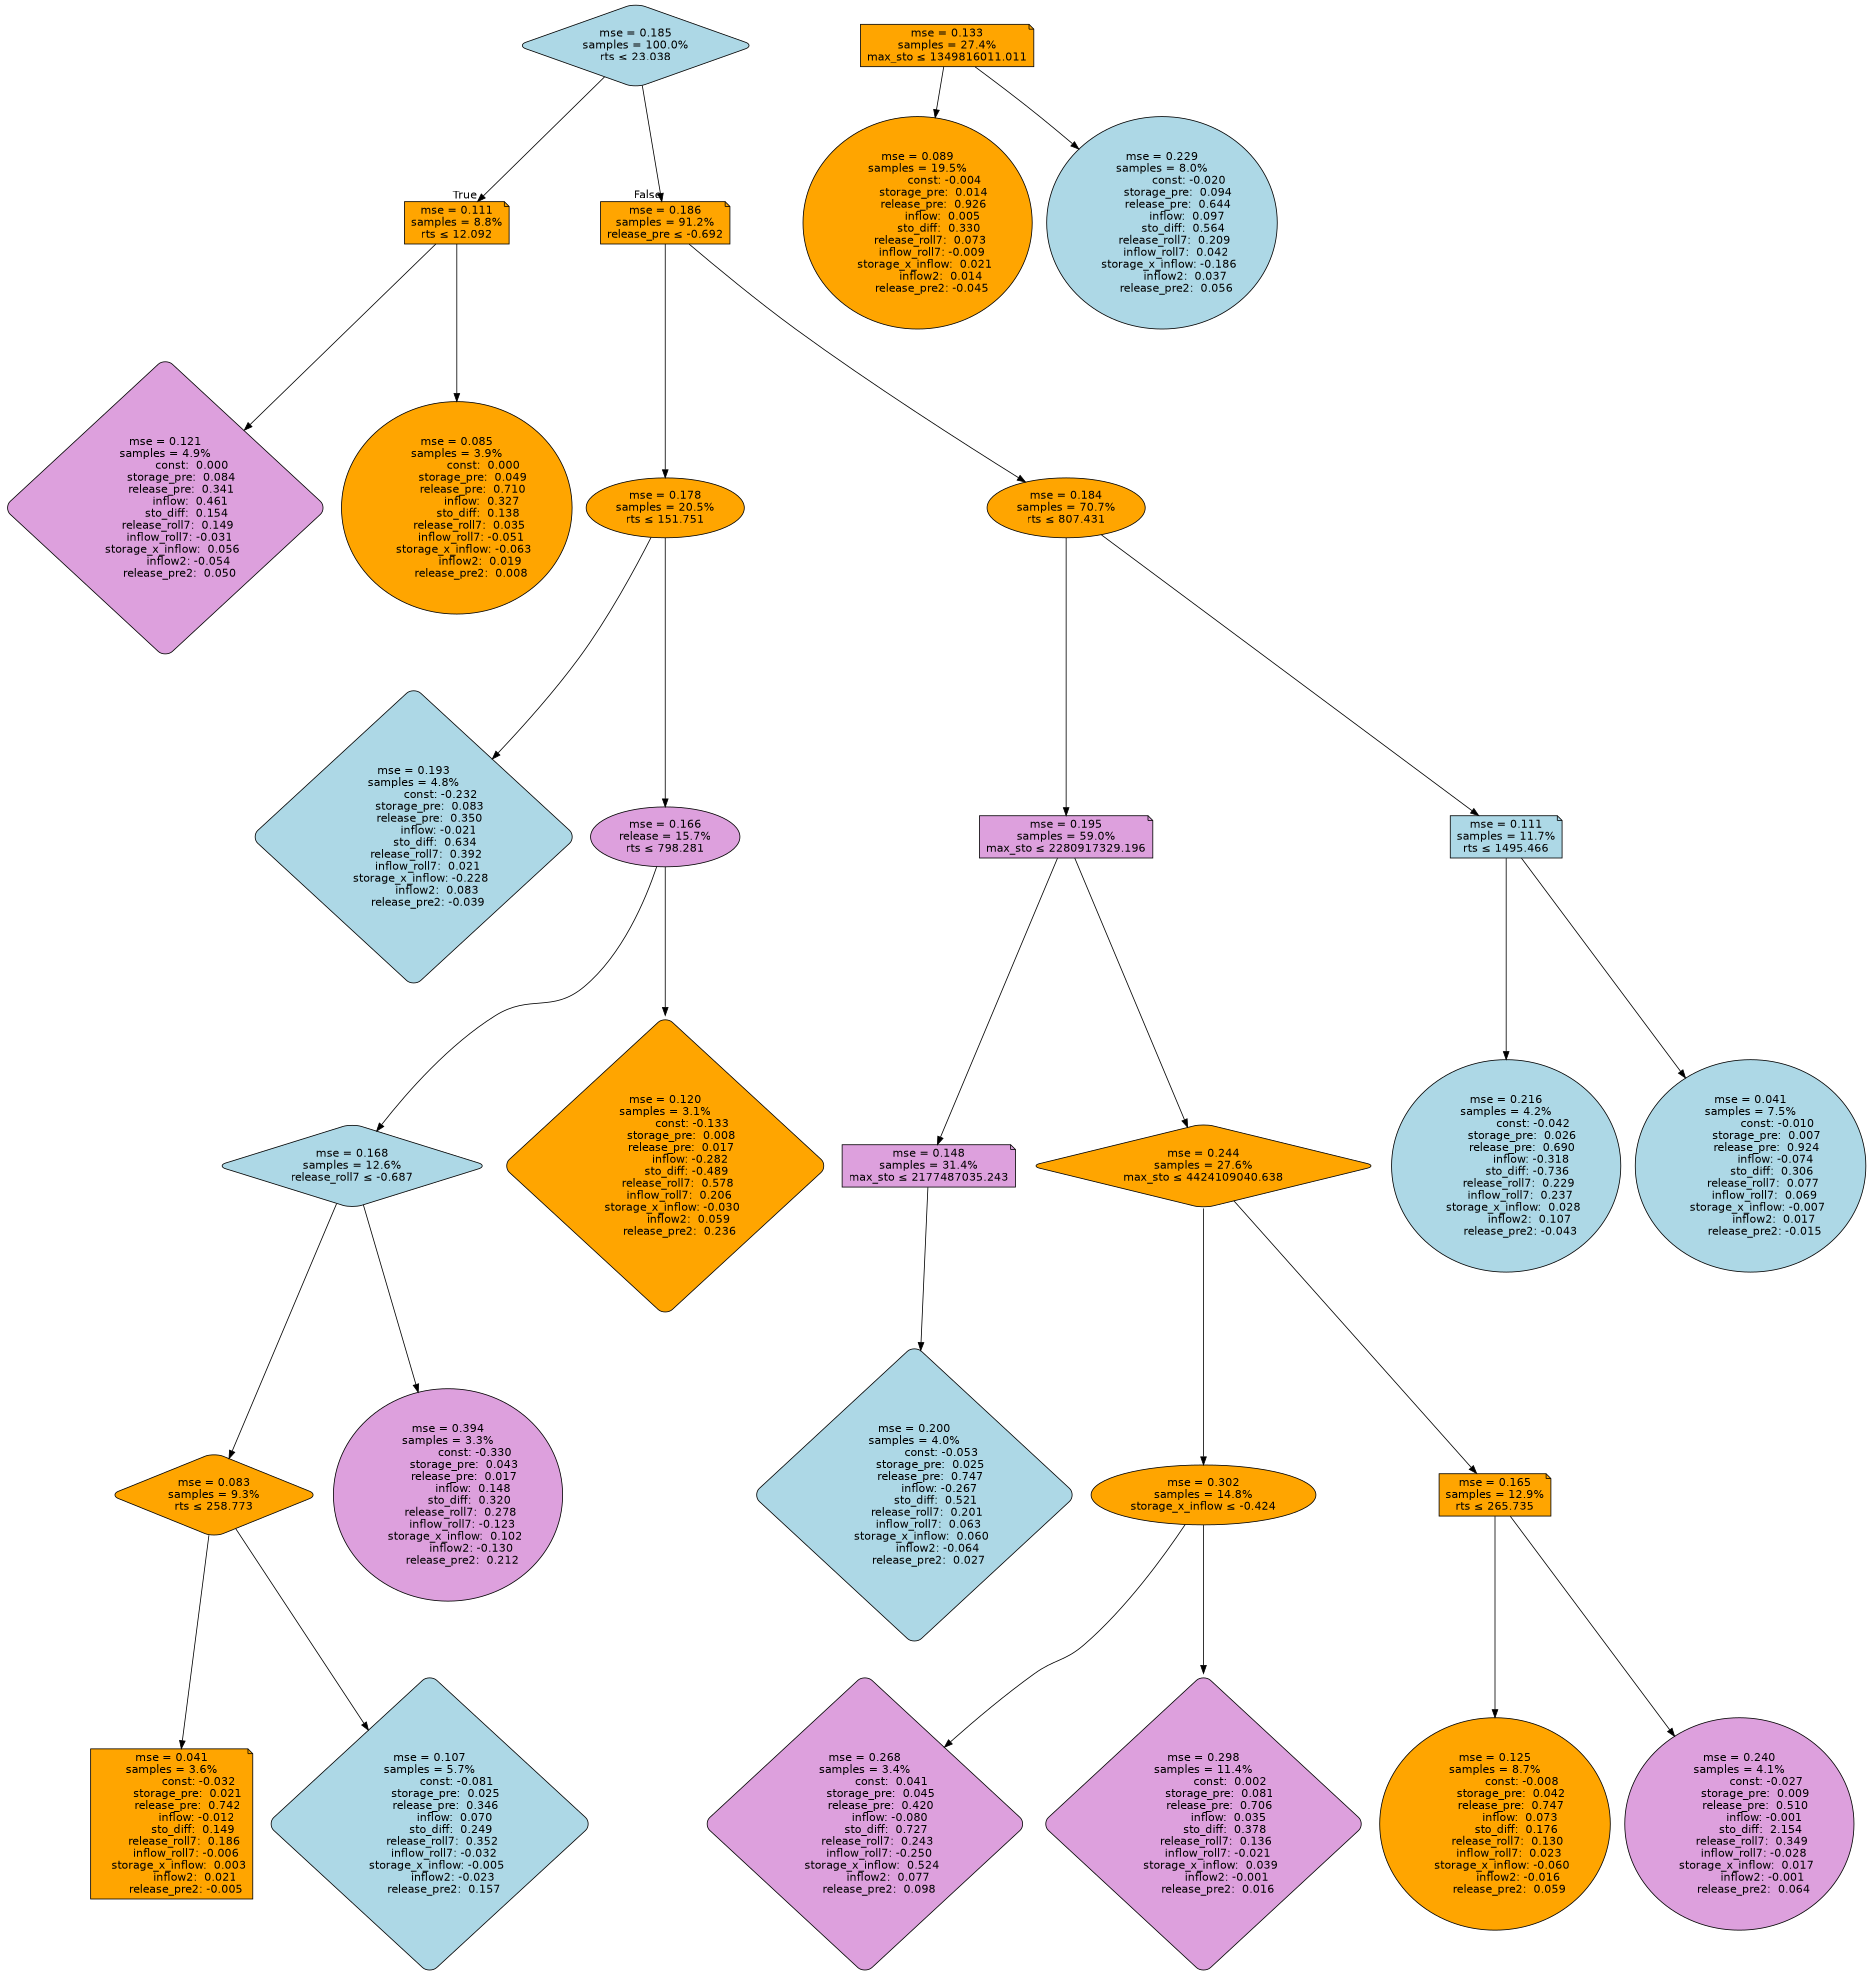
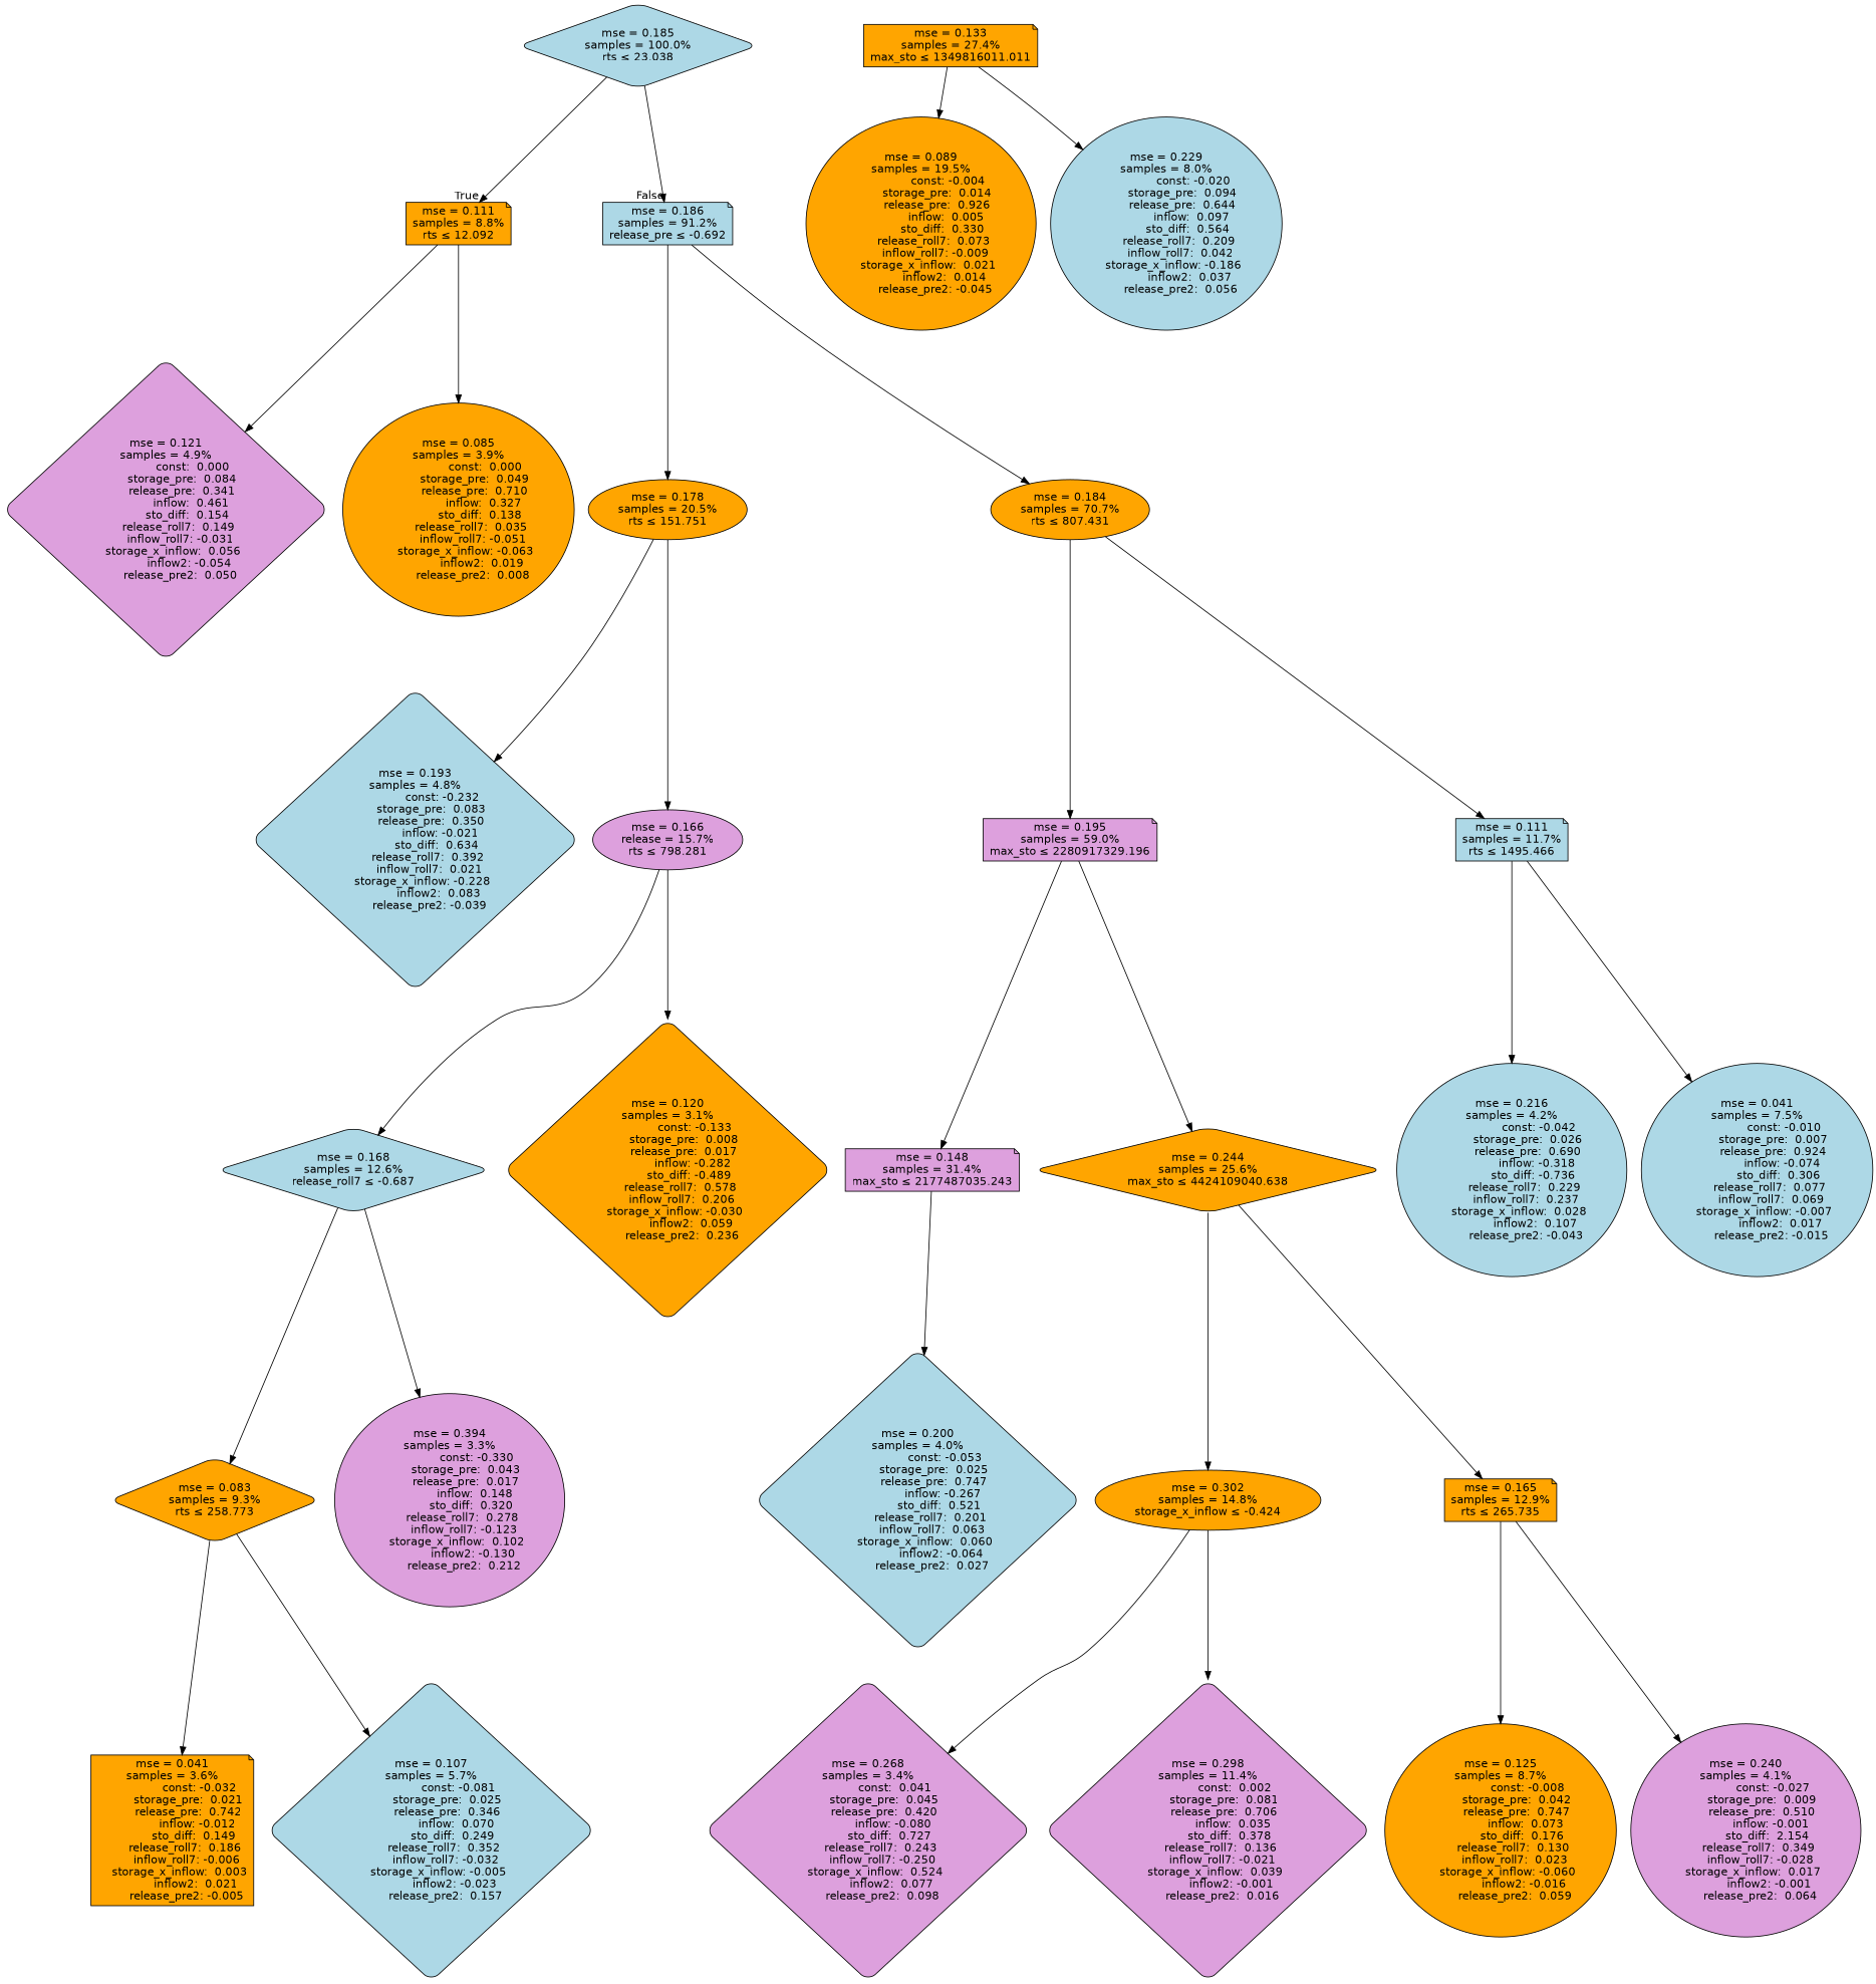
  digraph {
    node [color=black fillcolor=orange fontname=helvetica shape=ellipse style="filled, rounded"]
    edge [fontname=helvetica]
    n1 [fillcolor=lightblue label="mse = 0.185\nsamples = 100.0%\nrts &le; 23.038" shape=diamond]
    n2 [label="mse = 0.111\nsamples = 8.8%\nrts &le; 12.092" shape=note]
-   n3 [label="mse = 0.186\nsamples = 91.2%\nrelease_pre &le; -0.692" shape=note]
+   n3 [fillcolor=lightblue label="mse = 0.186\nsamples = 91.2%\nrelease_pre &le; -0.692" shape=note]
    n4 [fillcolor=plum label="mse = 0.121\nsamples = 4.9%\n               const:  0.000\n         storage_pre:  0.084\n         release_pre:  0.341\n              inflow:  0.461\n            sto_diff:  0.154\n       release_roll7:  0.149\n        inflow_roll7: -0.031\n    storage_x_inflow:  0.056\n             inflow2: -0.054\n        release_pre2:  0.050" shape=diamond]
    n5 [label="mse = 0.085\nsamples = 3.9%\n               const:  0.000\n         storage_pre:  0.049\n         release_pre:  0.710\n              inflow:  0.327\n            sto_diff:  0.138\n       release_roll7:  0.035\n        inflow_roll7: -0.051\n    storage_x_inflow: -0.063\n             inflow2:  0.019\n        release_pre2:  0.008"]
    n6 [label="mse = 0.178\nsamples = 20.5%\nrts &le; 151.751"]
    n7 [label="mse = 0.184\nsamples = 70.7%\nrts &le; 807.431"]
    n8 [fillcolor=lightblue label="mse = 0.193\nsamples = 4.8%\n               const: -0.232\n         storage_pre:  0.083\n         release_pre:  0.350\n              inflow: -0.021\n            sto_diff:  0.634\n       release_roll7:  0.392\n        inflow_roll7:  0.021\n    storage_x_inflow: -0.228\n             inflow2:  0.083\n        release_pre2: -0.039" shape=diamond]
    n9 [fillcolor=plum label="mse = 0.166\nrelease = 15.7%\nrts &le; 798.281"]
    n10 [fillcolor=plum label="mse = 0.195\nsamples = 59.0%\nmax_sto &le; 2280917329.196" shape=note]
    n11 [fillcolor=lightblue label="mse = 0.111\nsamples = 11.7%\nrts &le; 1495.466" shape=note]
    n12 [fillcolor=lightblue label="mse = 0.168\nsamples = 12.6%\nrelease_roll7 &le; -0.687" shape=diamond]
    n13 [label="mse = 0.120\nsamples = 3.1%\n               const: -0.133\n         storage_pre:  0.008\n         release_pre:  0.017\n              inflow: -0.282\n            sto_diff: -0.489\n       release_roll7:  0.578\n        inflow_roll7:  0.206\n    storage_x_inflow: -0.030\n             inflow2:  0.059\n        release_pre2:  0.236" shape=diamond]
    n14 [label="mse = 0.083\nsamples = 9.3%\nrts &le; 258.773" shape=diamond]
    n15 [fillcolor=plum label="mse = 0.394\nsamples = 3.3%\n               const: -0.330\n         storage_pre:  0.043\n         release_pre:  0.017\n              inflow:  0.148\n            sto_diff:  0.320\n       release_roll7:  0.278\n        inflow_roll7: -0.123\n    storage_x_inflow:  0.102\n             inflow2: -0.130\n        release_pre2:  0.212"]
    n16 [label="mse = 0.041\nsamples = 3.6%\n               const: -0.032\n         storage_pre:  0.021\n         release_pre:  0.742\n              inflow: -0.012\n            sto_diff:  0.149\n       release_roll7:  0.186\n        inflow_roll7: -0.006\n    storage_x_inflow:  0.003\n             inflow2:  0.021\n        release_pre2: -0.005" shape=note]
    n17 [fillcolor=lightblue label="mse = 0.107\nsamples = 5.7%\n               const: -0.081\n         storage_pre:  0.025\n         release_pre:  0.346\n              inflow:  0.070\n            sto_diff:  0.249\n       release_roll7:  0.352\n        inflow_roll7: -0.032\n    storage_x_inflow: -0.005\n             inflow2: -0.023\n        release_pre2:  0.157" shape=diamond]
    n18 [fillcolor=plum label="mse = 0.148\nsamples = 31.4%\nmax_sto &le; 2177487035.243" shape=note]
-   n19 [label="mse = 0.244\nsamples = 27.6%\nmax_sto &le; 4424109040.638" shape=diamond]
+   n19 [label="mse = 0.244\nsamples = 25.6%\nmax_sto &le; 4424109040.638" shape=diamond]
    n20 [fillcolor=lightblue label="mse = 0.216\nsamples = 4.2%\n               const: -0.042\n         storage_pre:  0.026\n         release_pre:  0.690\n              inflow: -0.318\n            sto_diff: -0.736\n       release_roll7:  0.229\n        inflow_roll7:  0.237\n    storage_x_inflow:  0.028\n             inflow2:  0.107\n        release_pre2: -0.043"]
    n21 [fillcolor=lightblue label="mse = 0.041\nsamples = 7.5%\n               const: -0.010\n         storage_pre:  0.007\n         release_pre:  0.924\n              inflow: -0.074\n            sto_diff:  0.306\n       release_roll7:  0.077\n        inflow_roll7:  0.069\n    storage_x_inflow: -0.007\n             inflow2:  0.017\n        release_pre2: -0.015"]
    n22 [fillcolor=lightblue label="mse = 0.200\nsamples = 4.0%\n               const: -0.053\n         storage_pre:  0.025\n         release_pre:  0.747\n              inflow: -0.267\n            sto_diff:  0.521\n       release_roll7:  0.201\n        inflow_roll7:  0.063\n    storage_x_inflow:  0.060\n             inflow2: -0.064\n        release_pre2:  0.027" shape=diamond]
    n23 [label="mse = 0.302\nsamples = 14.8%\nstorage_x_inflow &le; -0.424"]
    n24 [label="mse = 0.165\nsamples = 12.9%\nrts &le; 265.735" shape=note]
    n25 [label="mse = 0.133\nsamples = 27.4%\nmax_sto &le; 1349816011.011" shape=note]
    n26 [label="mse = 0.089\nsamples = 19.5%\n               const: -0.004\n         storage_pre:  0.014\n         release_pre:  0.926\n              inflow:  0.005\n            sto_diff:  0.330\n       release_roll7:  0.073\n        inflow_roll7: -0.009\n    storage_x_inflow:  0.021\n             inflow2:  0.014\n        release_pre2: -0.045"]
    n27 [fillcolor=lightblue label="mse = 0.229\nsamples = 8.0%\n               const: -0.020\n         storage_pre:  0.094\n         release_pre:  0.644\n              inflow:  0.097\n            sto_diff:  0.564\n       release_roll7:  0.209\n        inflow_roll7:  0.042\n    storage_x_inflow: -0.186\n             inflow2:  0.037\n        release_pre2:  0.056"]
    n28 [fillcolor=plum label="mse = 0.268\nsamples = 3.4%\n               const:  0.041\n         storage_pre:  0.045\n         release_pre:  0.420\n              inflow: -0.080\n            sto_diff:  0.727\n       release_roll7:  0.243\n        inflow_roll7: -0.250\n    storage_x_inflow:  0.524\n             inflow2:  0.077\n        release_pre2:  0.098" shape=diamond]
    n29 [fillcolor=plum label="mse = 0.298\nsamples = 11.4%\n               const:  0.002\n         storage_pre:  0.081\n         release_pre:  0.706\n              inflow:  0.035\n            sto_diff:  0.378\n       release_roll7:  0.136\n        inflow_roll7: -0.021\n    storage_x_inflow:  0.039\n             inflow2: -0.001\n        release_pre2:  0.016" shape=diamond]
    n30 [label="mse = 0.125\nsamples = 8.7%\n               const: -0.008\n         storage_pre:  0.042\n         release_pre:  0.747\n              inflow:  0.073\n            sto_diff:  0.176\n       release_roll7:  0.130\n        inflow_roll7:  0.023\n    storage_x_inflow: -0.060\n             inflow2: -0.016\n        release_pre2:  0.059"]
    n31 [fillcolor=plum label="mse = 0.240\nsamples = 4.1%\n               const: -0.027\n         storage_pre:  0.009\n         release_pre:  0.510\n              inflow: -0.001\n            sto_diff:  2.154\n       release_roll7:  0.349\n        inflow_roll7: -0.028\n    storage_x_inflow:  0.017\n             inflow2: -0.001\n        release_pre2:  0.064"]
    n1 -> n2 [headlabel=True labelangle=45 labeldistance=2.5]
    n1 -> n3 [headlabel=False labelangle=-45 labeldistance=2.5]
    n2 -> n4
    n2 -> n5
    n3 -> n6
    n3 -> n7
    n6 -> n8
    n6 -> n9
    n7 -> n10
    n7 -> n11
    n9 -> n12
    n9 -> n13
    n10 -> n18
    n10 -> n19
    n11 -> n20
    n11 -> n21
    n12 -> n14
    n12 -> n15
    n14 -> n16
    n14 -> n17
    n18 -> n22
    n19 -> n23
    n19 -> n24
    n23 -> n28
    n23 -> n29
    n24 -> n30
    n24 -> n31
    n25 -> n26
    n25 -> n27
  }
